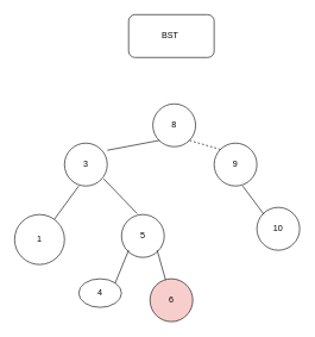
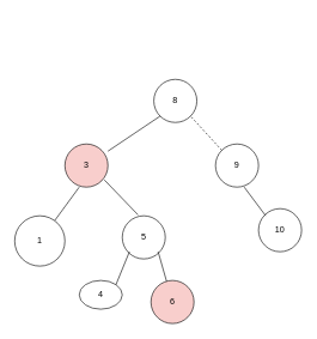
  <mxCell id="0" />
  <mxCell id="1" parent="0" />
  <mxCell id="2" value="9" style="ellipse;whiteSpace=wrap;html=1;aspect=fixed;" vertex="1" parent="1"><mxGeometry x="300" y="200" width="60" height="60" as="geometry" /></mxCell>
  <mxCell id="3" value="10" style="ellipse;whiteSpace=wrap;html=1;aspect=fixed;" vertex="1" parent="1"><mxGeometry x="360" y="290" width="60" height="60" as="geometry" /></mxCell>
  <mxCell id="4" value="6" style="ellipse;whiteSpace=wrap;html=1;aspect=fixed;fillColor=#f8cecc;" vertex="1" parent="1"><mxGeometry x="210" y="390" width="60" height="60" as="geometry" /></mxCell>
  <mxCell id="5" value="4" style="ellipse;whiteSpace=wrap;html=1;aspect=fixed;" vertex="1" parent="1"><mxGeometry x="110" y="390" width="60" height="40" as="geometry" /></mxCell>
  <mxCell id="6" value="5" style="ellipse;whiteSpace=wrap;html=1;aspect=fixed;" vertex="1" parent="1"><mxGeometry x="170" y="300" width="60" height="60" as="geometry" /></mxCell>
- <mxCell id="7" value="8" style="ellipse;whiteSpace=wrap;html=1;aspect=fixed;" vertex="1" parent="1"><mxGeometry x="214" y="145" width="60" height="60" as="geometry" /></mxCell>
- <mxCell id="8" value="3" style="ellipse;whiteSpace=wrap;html=1;aspect=fixed;" vertex="1" parent="1"><mxGeometry x="90" y="200" width="60" height="60" as="geometry" /></mxCell>
+ <mxCell id="7" value="8" style="ellipse;whiteSpace=wrap;html=1;aspect=fixed;" vertex="1" parent="1"><mxGeometry x="214" y="110" width="60" height="60" as="geometry" /></mxCell>
+ <mxCell id="8" value="3" style="ellipse;whiteSpace=wrap;html=1;aspect=fixed;fillColor=#f8cecc;" vertex="1" parent="1"><mxGeometry x="90" y="200" width="60" height="60" as="geometry" /></mxCell>
  <mxCell id="9" value="" style="endArrow=none;html=1;rounded=0;entryX=0;entryY=1;entryDx=0;entryDy=0;" edge="1" parent="1" target="7"><mxGeometry width="50" height="50" relative="1" as="geometry"><mxPoint x="150" y="210" as="sourcePoint" /><mxPoint x="200" y="160" as="targetPoint" /></mxGeometry></mxCell>
  <mxCell id="10" value="" style="endArrow=none;html=1;rounded=0;" edge="1" parent="1" source="12"><mxGeometry width="50" height="50" relative="1" as="geometry"><mxPoint x="60" y="310" as="sourcePoint" /><mxPoint x="110" y="260" as="targetPoint" /></mxGeometry></mxCell>
  <mxCell id="11" value="" style="endArrow=none;html=1;rounded=0;" edge="1" parent="1" target="12"><mxGeometry width="50" height="50" relative="1" as="geometry"><mxPoint x="60" y="310" as="sourcePoint" /><mxPoint x="110" y="260" as="targetPoint" /></mxGeometry></mxCell>
  <mxCell id="12" value="1" style="ellipse;whiteSpace=wrap;html=1;aspect=fixed;" vertex="1" parent="1"><mxGeometry x="20" y="300" width="70" height="70" as="geometry" /></mxCell>
  <mxCell id="13" value="" style="endArrow=none;html=1;rounded=0;exitX=0.367;exitY=-0.022;exitDx=0;exitDy=0;exitPerimeter=0;" edge="1" parent="1" source="6"><mxGeometry width="50" height="50" relative="1" as="geometry"><mxPoint x="95" y="300" as="sourcePoint" /><mxPoint x="145" y="250" as="targetPoint" /></mxGeometry></mxCell>
  <mxCell id="14" value="" style="endArrow=none;html=1;rounded=0;exitX=0;exitY=0;exitDx=0;exitDy=0;entryX=1;entryY=1;entryDx=0;entryDy=0;dashed=1;" edge="1" parent="1" source="2" target="7"><mxGeometry width="50" height="50" relative="1" as="geometry"><mxPoint x="205" y="220" as="sourcePoint" /><mxPoint x="280" y="170" as="targetPoint" /></mxGeometry></mxCell>
  <mxCell id="15" value="" style="endArrow=none;html=1;rounded=0;exitX=1;exitY=0;exitDx=0;exitDy=0;" edge="1" parent="1" source="5"><mxGeometry width="50" height="50" relative="1" as="geometry"><mxPoint x="130" y="400" as="sourcePoint" /><mxPoint x="180" y="350" as="targetPoint" /></mxGeometry></mxCell>
  <mxCell id="16" value="" style="endArrow=none;html=1;rounded=0;" edge="1" parent="1" source="4"><mxGeometry width="50" height="50" relative="1" as="geometry"><mxPoint x="170" y="400" as="sourcePoint" /><mxPoint x="220" y="350" as="targetPoint" /></mxGeometry></mxCell>
  <mxCell id="17" value="" style="endArrow=none;html=1;rounded=0;" edge="1" parent="1"><mxGeometry width="50" height="50" relative="1" as="geometry"><mxPoint x="370" y="300" as="sourcePoint" /><mxPoint x="340" y="260" as="targetPoint" /></mxGeometry></mxCell>
- <mxCell id="18" value="BST&amp;nbsp;" style="rounded=1;whiteSpace=wrap;html=1;" vertex="1" parent="1"><mxGeometry x="180" y="20" width="120" height="60" as="geometry" /></mxCell>
